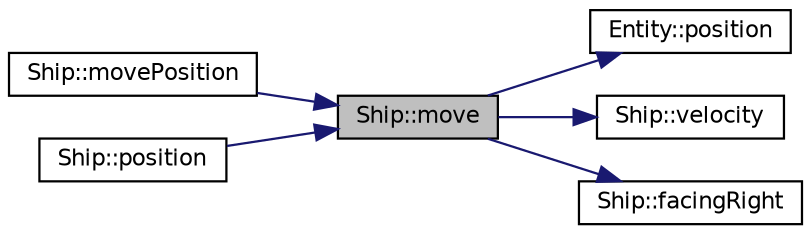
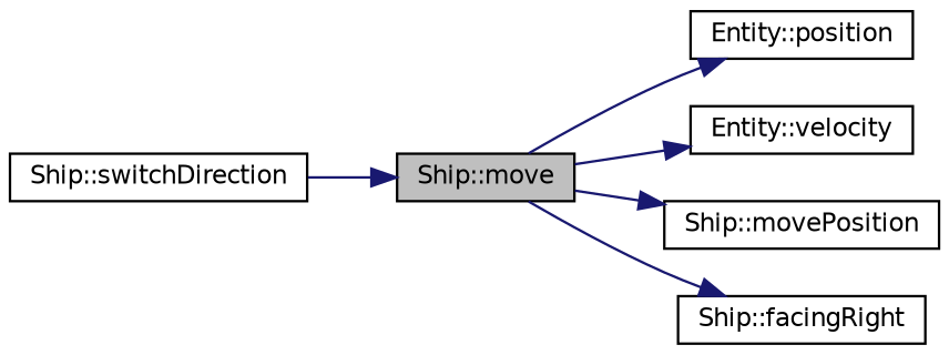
  digraph {
    rankdir=LR
    node [color=black fillcolor=white fontname=Helvetica fontsize=10 shape=record style=filled]
    edge [color=midnightblue fontname=Helvetica fontsize=10 labelfontname=Helvetica labelfontsize=10 style=solid]
    n1 [fillcolor=grey75 fontcolor=black height=0.2 label="Ship::move" width=0.4]
    n2 [height=0.2 label="Entity::position" width=0.4]
-   n3 [height=0.2 label="Ship::velocity" width=0.4]
+   n3 [height=0.2 label="Entity::velocity" width=0.4]
    n4 [height=0.2 label="Ship::movePosition" width=0.4]
    n5 [height=0.2 label="Ship::facingRight" width=0.4]
-   n6 [height=0.2 label="Ship::position" width=0.4]
+   n6 [height=0.2 label="Ship::switchDirection" width=0.4]
    n1 -> n2
    n1 -> n3
-   n4 -> n1
+   n1 -> n4
    n1 -> n5
    n6 -> n1
  }
